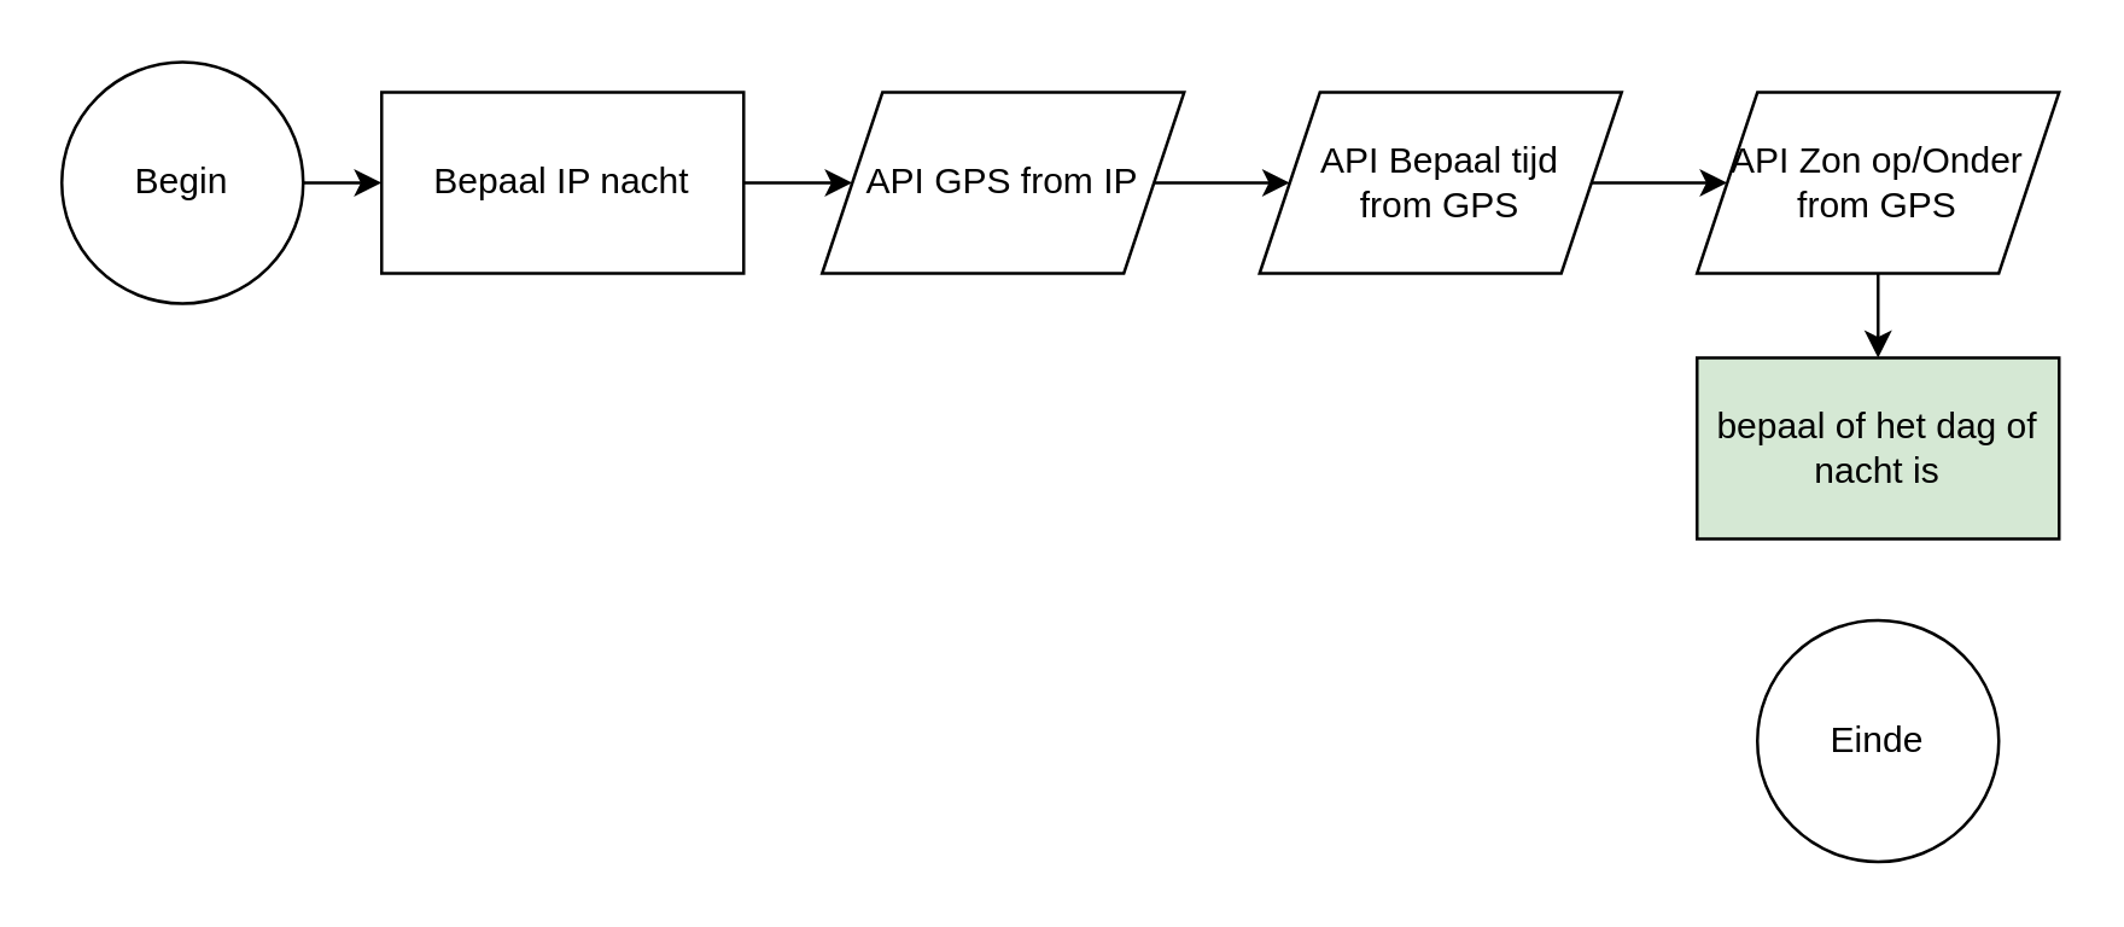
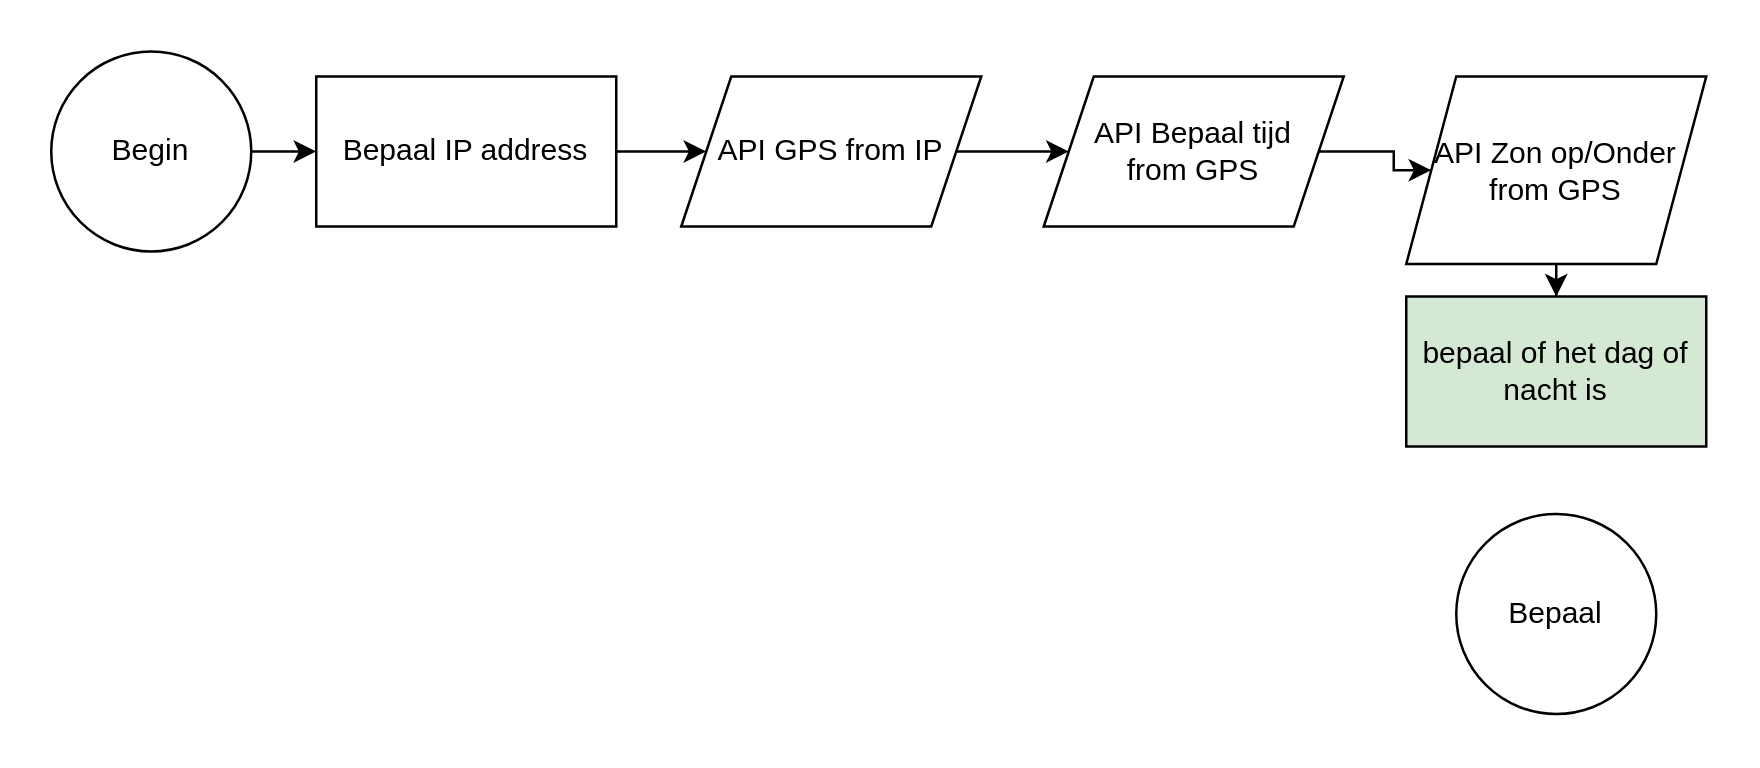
  <mxCell id="0" />
  <mxCell id="1" parent="0" />
  <mxCell id="2" value="" style="edgeStyle=orthogonalEdgeStyle;rounded=0;orthogonalLoop=1;jettySize=auto;html=1;" parent="1" source="3" target="7" edge="1"><mxGeometry relative="1" as="geometry" /></mxCell>
  <mxCell id="3" value="Begin" style="ellipse;whiteSpace=wrap;html=1;aspect=fixed;" parent="1" vertex="1"><mxGeometry x="20" y="20" width="80" height="80" as="geometry" /></mxCell>
  <mxCell id="4" value="" style="edgeStyle=orthogonalEdgeStyle;rounded=0;orthogonalLoop=1;jettySize=auto;html=1;" parent="1" source="5" target="9" edge="1"><mxGeometry relative="1" as="geometry" /></mxCell>
  <mxCell id="5" value="API GPS from IP" style="shape=parallelogram;perimeter=parallelogramPerimeter;whiteSpace=wrap;html=1;fixedSize=1;" parent="1" vertex="1"><mxGeometry x="272" y="30" width="120" height="60" as="geometry" /></mxCell>
  <mxCell id="6" value="" style="edgeStyle=orthogonalEdgeStyle;rounded=0;orthogonalLoop=1;jettySize=auto;html=1;" parent="1" source="7" target="5" edge="1"><mxGeometry relative="1" as="geometry" /></mxCell>
- <mxCell id="7" value="Bepaal IP nacht" style="rounded=0;whiteSpace=wrap;html=1;" parent="1" vertex="1"><mxGeometry x="126" y="30" width="120" height="60" as="geometry" /></mxCell>
+ <mxCell id="7" value="Bepaal IP address" style="rounded=0;whiteSpace=wrap;html=1;" parent="1" vertex="1"><mxGeometry x="126" y="30" width="120" height="60" as="geometry" /></mxCell>
  <mxCell id="8" value="" style="edgeStyle=orthogonalEdgeStyle;rounded=0;orthogonalLoop=1;jettySize=auto;html=1;" parent="1" source="9" target="11" edge="1"><mxGeometry relative="1" as="geometry" /></mxCell>
  <mxCell id="9" value="API Bepaal tijd &lt;br&gt;from GPS" style="shape=parallelogram;perimeter=parallelogramPerimeter;whiteSpace=wrap;html=1;fixedSize=1;" parent="1" vertex="1"><mxGeometry x="417" y="30" width="120" height="60" as="geometry" /></mxCell>
  <mxCell id="10" value="" style="edgeStyle=orthogonalEdgeStyle;rounded=0;orthogonalLoop=1;jettySize=auto;html=1;" edge="1" parent="1" source="11" target="13"><mxGeometry relative="1" as="geometry" /></mxCell>
- <mxCell id="11" value="API Zon op/Onder&lt;br&gt;from GPS" style="shape=parallelogram;perimeter=parallelogramPerimeter;whiteSpace=wrap;html=1;fixedSize=1;" parent="1" vertex="1"><mxGeometry x="562" y="30" width="120" height="60" as="geometry" /></mxCell>
- <mxCell id="12" value="Einde" style="ellipse;whiteSpace=wrap;html=1;aspect=fixed;" parent="1" vertex="1"><mxGeometry x="582" y="205" width="80" height="80" as="geometry" /></mxCell>
+ <mxCell id="11" value="API Zon op/Onder&lt;br&gt;from GPS" style="shape=parallelogram;perimeter=parallelogramPerimeter;whiteSpace=wrap;html=1;fixedSize=1;" parent="1" vertex="1"><mxGeometry x="562" y="30" width="120" height="75" as="geometry" /></mxCell>
+ <mxCell id="12" value="Bepaal" style="ellipse;whiteSpace=wrap;html=1;aspect=fixed;" parent="1" vertex="1"><mxGeometry x="582" y="205" width="80" height="80" as="geometry" /></mxCell>
  <mxCell id="13" value="bepaal of het dag of nacht is" style="rounded=0;whiteSpace=wrap;html=1;fillColor=#d5e8d4;" vertex="1" parent="1"><mxGeometry x="562" y="118" width="120" height="60" as="geometry" /></mxCell>
